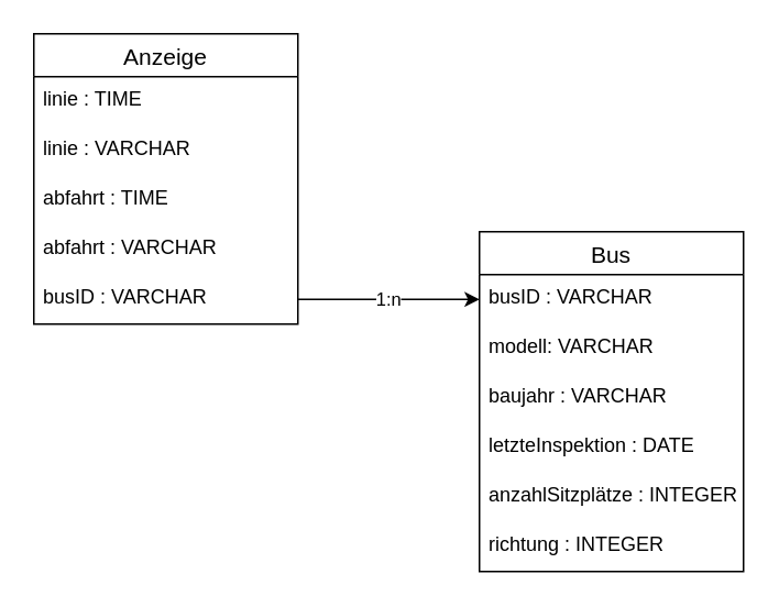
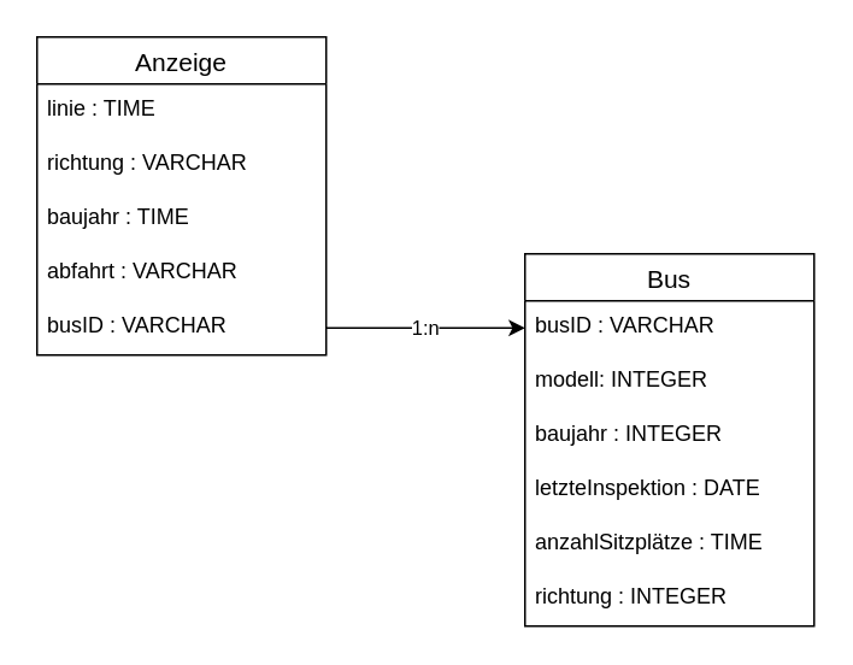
  <mxCell id="0" />
  <mxCell id="1" parent="0" />
  <mxCell id="2" value="Anzeige" style="swimlane;fontStyle=0;childLayout=stackLayout;horizontal=1;startSize=26;horizontalStack=0;resizeParent=1;resizeParentMax=0;resizeLast=0;collapsible=1;marginBottom=0;align=center;fontSize=14;" parent="1" vertex="1"><mxGeometry x="20" y="20" width="160" height="176" as="geometry" /></mxCell>
  <mxCell id="3" value="linie : TIME" style="text;strokeColor=none;fillColor=none;spacingLeft=4;spacingRight=4;overflow=hidden;rotatable=0;points=[[0,0.5],[1,0.5]];portConstraint=eastwest;fontSize=12;" parent="2" vertex="1"><mxGeometry y="26" width="160" height="30" as="geometry" /></mxCell>
- <mxCell id="4" value="linie : VARCHAR" style="text;strokeColor=none;fillColor=none;spacingLeft=4;spacingRight=4;overflow=hidden;rotatable=0;points=[[0,0.5],[1,0.5]];portConstraint=eastwest;fontSize=12;" parent="2" vertex="1"><mxGeometry y="56" width="160" height="30" as="geometry" /></mxCell>
- <mxCell id="5" value="abfahrt : TIME" style="text;strokeColor=none;fillColor=none;spacingLeft=4;spacingRight=4;overflow=hidden;rotatable=0;points=[[0,0.5],[1,0.5]];portConstraint=eastwest;fontSize=12;" parent="2" vertex="1"><mxGeometry y="86" width="160" height="30" as="geometry" /></mxCell>
+ <mxCell id="4" value="richtung : VARCHAR" style="text;strokeColor=none;fillColor=none;spacingLeft=4;spacingRight=4;overflow=hidden;rotatable=0;points=[[0,0.5],[1,0.5]];portConstraint=eastwest;fontSize=12;" parent="2" vertex="1"><mxGeometry y="56" width="160" height="30" as="geometry" /></mxCell>
+ <mxCell id="5" value="baujahr : TIME" style="text;strokeColor=none;fillColor=none;spacingLeft=4;spacingRight=4;overflow=hidden;rotatable=0;points=[[0,0.5],[1,0.5]];portConstraint=eastwest;fontSize=12;" parent="2" vertex="1"><mxGeometry y="86" width="160" height="30" as="geometry" /></mxCell>
  <mxCell id="6" value="abfahrt : VARCHAR" style="text;strokeColor=none;fillColor=none;spacingLeft=4;spacingRight=4;overflow=hidden;rotatable=0;points=[[0,0.5],[1,0.5]];portConstraint=eastwest;fontSize=12;" parent="2" vertex="1"><mxGeometry y="116" width="160" height="30" as="geometry" /></mxCell>
  <mxCell id="7" value="busID : VARCHAR" style="text;strokeColor=none;fillColor=none;spacingLeft=4;spacingRight=4;overflow=hidden;rotatable=0;points=[[0,0.5],[1,0.5]];portConstraint=eastwest;fontSize=12;" parent="2" vertex="1"><mxGeometry y="146" width="160" height="30" as="geometry" /></mxCell>
  <mxCell id="8" value="Bus" style="swimlane;fontStyle=0;childLayout=stackLayout;horizontal=1;startSize=26;horizontalStack=0;resizeParent=1;resizeParentMax=0;resizeLast=0;collapsible=1;marginBottom=0;align=center;fontSize=14;" parent="1" vertex="1"><mxGeometry x="290" y="140" width="160" height="206" as="geometry" /></mxCell>
  <mxCell id="9" value="busID : VARCHAR" style="text;strokeColor=none;fillColor=none;spacingLeft=4;spacingRight=4;overflow=hidden;rotatable=0;points=[[0,0.5],[1,0.5]];portConstraint=eastwest;fontSize=12;" parent="8" vertex="1"><mxGeometry y="26" width="160" height="30" as="geometry" /></mxCell>
- <mxCell id="10" value="modell: VARCHAR" style="text;strokeColor=none;fillColor=none;spacingLeft=4;spacingRight=4;overflow=hidden;rotatable=0;points=[[0,0.5],[1,0.5]];portConstraint=eastwest;fontSize=12;" parent="8" vertex="1"><mxGeometry y="56" width="160" height="30" as="geometry" /></mxCell>
- <mxCell id="11" value="baujahr : VARCHAR" style="text;strokeColor=none;fillColor=none;spacingLeft=4;spacingRight=4;overflow=hidden;rotatable=0;points=[[0,0.5],[1,0.5]];portConstraint=eastwest;fontSize=12;" parent="8" vertex="1"><mxGeometry y="86" width="160" height="30" as="geometry" /></mxCell>
+ <mxCell id="10" value="modell: INTEGER" style="text;strokeColor=none;fillColor=none;spacingLeft=4;spacingRight=4;overflow=hidden;rotatable=0;points=[[0,0.5],[1,0.5]];portConstraint=eastwest;fontSize=12;" parent="8" vertex="1"><mxGeometry y="56" width="160" height="30" as="geometry" /></mxCell>
+ <mxCell id="11" value="baujahr : INTEGER" style="text;strokeColor=none;fillColor=none;spacingLeft=4;spacingRight=4;overflow=hidden;rotatable=0;points=[[0,0.5],[1,0.5]];portConstraint=eastwest;fontSize=12;" parent="8" vertex="1"><mxGeometry y="86" width="160" height="30" as="geometry" /></mxCell>
  <mxCell id="12" value="letzteInspektion : DATE" style="text;strokeColor=none;fillColor=none;spacingLeft=4;spacingRight=4;overflow=hidden;rotatable=0;points=[[0,0.5],[1,0.5]];portConstraint=eastwest;fontSize=12;" parent="8" vertex="1"><mxGeometry y="116" width="160" height="30" as="geometry" /></mxCell>
- <mxCell id="13" value="anzahlSitzplätze : INTEGER" style="text;strokeColor=none;fillColor=none;spacingLeft=4;spacingRight=4;overflow=hidden;rotatable=0;points=[[0,0.5],[1,0.5]];portConstraint=eastwest;fontSize=12;" parent="8" vertex="1"><mxGeometry y="146" width="160" height="30" as="geometry" /></mxCell>
+ <mxCell id="13" value="anzahlSitzplätze : TIME" style="text;strokeColor=none;fillColor=none;spacingLeft=4;spacingRight=4;overflow=hidden;rotatable=0;points=[[0,0.5],[1,0.5]];portConstraint=eastwest;fontSize=12;" parent="8" vertex="1"><mxGeometry y="146" width="160" height="30" as="geometry" /></mxCell>
  <mxCell id="14" value="richtung : INTEGER" style="text;strokeColor=none;fillColor=none;spacingLeft=4;spacingRight=4;overflow=hidden;rotatable=0;points=[[0,0.5],[1,0.5]];portConstraint=eastwest;fontSize=12;" parent="8" vertex="1"><mxGeometry y="176" width="160" height="30" as="geometry" /></mxCell>
  <mxCell id="15" value="1:n" style="edgeStyle=orthogonalEdgeStyle;rounded=0;orthogonalLoop=1;jettySize=auto;html=1;entryX=0;entryY=0.5;entryDx=0;entryDy=0;" parent="1" source="7" target="9" edge="1"><mxGeometry relative="1" as="geometry" /></mxCell>
